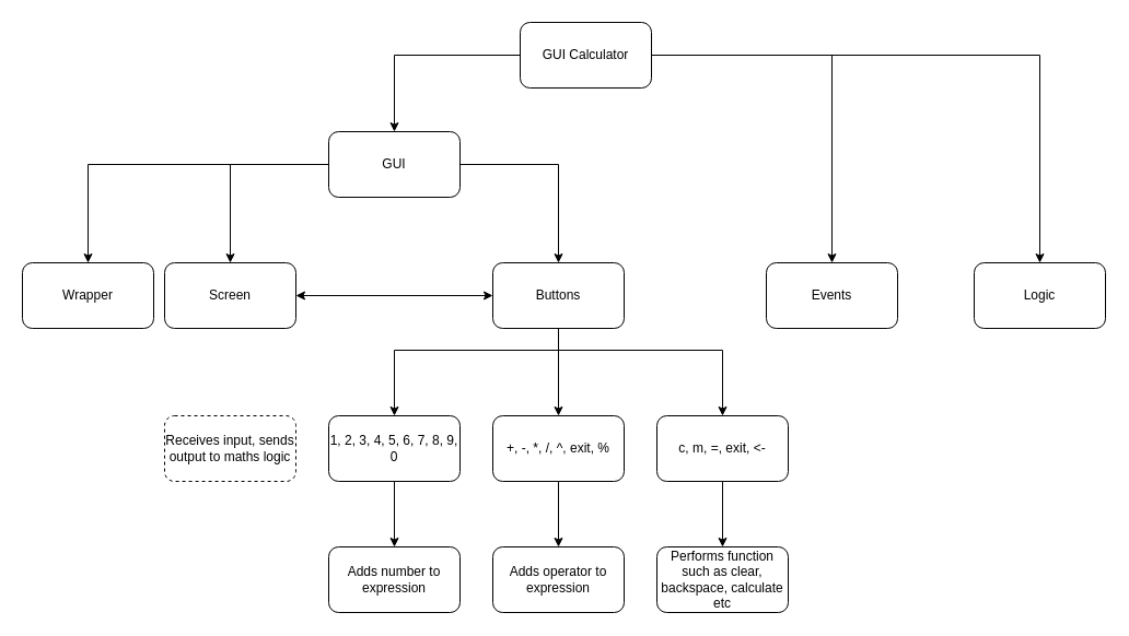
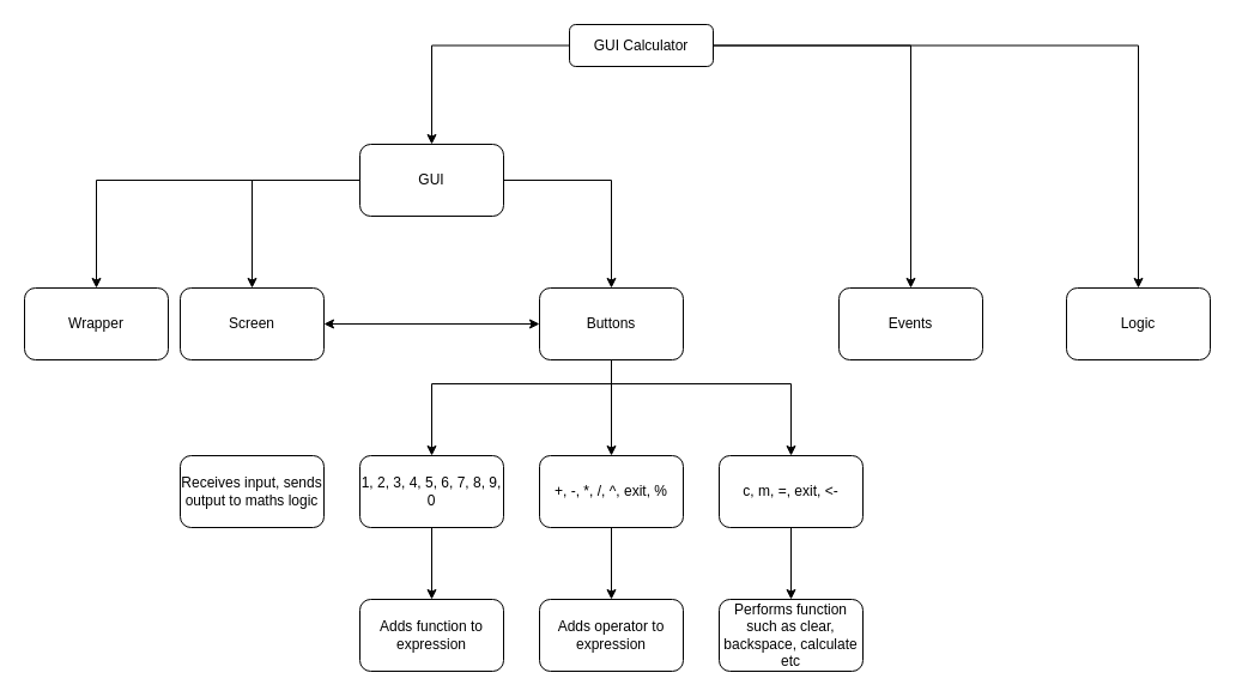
  <mxCell id="0" />
  <mxCell id="1" parent="0" />
  <mxCell id="2" style="edgeStyle=orthogonalEdgeStyle;rounded=0;orthogonalLoop=1;jettySize=auto;html=1;entryX=0.5;entryY=0;entryDx=0;entryDy=0;" edge="1" parent="1" source="5" target="9"><mxGeometry relative="1" as="geometry" /></mxCell>
  <mxCell id="3" style="edgeStyle=orthogonalEdgeStyle;rounded=0;orthogonalLoop=1;jettySize=auto;html=1;entryX=0.5;entryY=0;entryDx=0;entryDy=0;" edge="1" parent="1" source="5" target="17"><mxGeometry relative="1" as="geometry" /></mxCell>
  <mxCell id="4" style="edgeStyle=orthogonalEdgeStyle;rounded=0;orthogonalLoop=1;jettySize=auto;html=1;" edge="1" parent="1" source="5" target="28"><mxGeometry relative="1" as="geometry" /></mxCell>
- <mxCell id="5" value="GUI Calculator" style="rounded=1;whiteSpace=wrap;html=1;" vertex="1" parent="1"><mxGeometry x="475" y="20" width="120" height="60" as="geometry" /></mxCell>
+ <mxCell id="5" value="GUI Calculator" style="rounded=1;whiteSpace=wrap;html=1;" vertex="1" parent="1"><mxGeometry x="475" y="20" width="120" height="35" as="geometry" /></mxCell>
  <mxCell id="6" style="edgeStyle=orthogonalEdgeStyle;rounded=0;orthogonalLoop=1;jettySize=auto;html=1;entryX=0.5;entryY=0;entryDx=0;entryDy=0;" edge="1" parent="1" source="9" target="10"><mxGeometry relative="1" as="geometry" /></mxCell>
  <mxCell id="7" style="edgeStyle=orthogonalEdgeStyle;rounded=0;orthogonalLoop=1;jettySize=auto;html=1;entryX=0.5;entryY=0;entryDx=0;entryDy=0;" edge="1" parent="1" source="9" target="11"><mxGeometry relative="1" as="geometry" /></mxCell>
  <mxCell id="8" style="edgeStyle=orthogonalEdgeStyle;rounded=0;orthogonalLoop=1;jettySize=auto;html=1;entryX=0.5;entryY=0;entryDx=0;entryDy=0;" edge="1" parent="1" source="9" target="16"><mxGeometry relative="1" as="geometry" /></mxCell>
  <mxCell id="9" value="GUI" style="rounded=1;whiteSpace=wrap;html=1;" vertex="1" parent="1"><mxGeometry x="300" y="120" width="120" height="60" as="geometry" /></mxCell>
  <mxCell id="10" value="Wrapper" style="rounded=1;whiteSpace=wrap;html=1;" vertex="1" parent="1"><mxGeometry x="20" y="240" width="120" height="60" as="geometry" /></mxCell>
  <mxCell id="11" value="Screen" style="rounded=1;whiteSpace=wrap;html=1;" vertex="1" parent="1"><mxGeometry x="150" y="240" width="120" height="60" as="geometry" /></mxCell>
  <mxCell id="12" style="edgeStyle=orthogonalEdgeStyle;rounded=0;orthogonalLoop=1;jettySize=auto;html=1;startArrow=classic;startFill=1;" edge="1" parent="1" source="16" target="11"><mxGeometry relative="1" as="geometry" /></mxCell>
  <mxCell id="13" style="edgeStyle=orthogonalEdgeStyle;rounded=0;orthogonalLoop=1;jettySize=auto;html=1;entryX=0.5;entryY=0;entryDx=0;entryDy=0;" edge="1" parent="1" source="16" target="19"><mxGeometry relative="1" as="geometry"><Array as="points"><mxPoint x="510" y="320" /><mxPoint x="360" y="320" /></Array></mxGeometry></mxCell>
  <mxCell id="14" style="edgeStyle=orthogonalEdgeStyle;rounded=0;orthogonalLoop=1;jettySize=auto;html=1;entryX=0.5;entryY=0;entryDx=0;entryDy=0;" edge="1" parent="1" source="16" target="21"><mxGeometry relative="1" as="geometry" /></mxCell>
  <mxCell id="15" style="edgeStyle=orthogonalEdgeStyle;rounded=0;orthogonalLoop=1;jettySize=auto;html=1;entryX=0.5;entryY=0;entryDx=0;entryDy=0;" edge="1" parent="1" source="16" target="23"><mxGeometry relative="1" as="geometry"><Array as="points"><mxPoint x="510" y="320" /><mxPoint x="660" y="320" /></Array></mxGeometry></mxCell>
  <mxCell id="16" value="Buttons" style="rounded=1;whiteSpace=wrap;html=1;" vertex="1" parent="1"><mxGeometry x="450" y="240" width="120" height="60" as="geometry" /></mxCell>
  <mxCell id="17" value="Events" style="rounded=1;whiteSpace=wrap;html=1;" vertex="1" parent="1"><mxGeometry x="700" y="240" width="120" height="60" as="geometry" /></mxCell>
  <mxCell id="18" style="edgeStyle=orthogonalEdgeStyle;rounded=0;orthogonalLoop=1;jettySize=auto;html=1;" edge="1" parent="1" source="19" target="24"><mxGeometry relative="1" as="geometry" /></mxCell>
  <mxCell id="19" value="1, 2, 3, 4, 5, 6, 7, 8, 9, 0" style="rounded=1;whiteSpace=wrap;html=1;" vertex="1" parent="1"><mxGeometry x="300" y="380" width="120" height="60" as="geometry" /></mxCell>
  <mxCell id="20" style="edgeStyle=orthogonalEdgeStyle;rounded=0;orthogonalLoop=1;jettySize=auto;html=1;entryX=0.5;entryY=0;entryDx=0;entryDy=0;" edge="1" parent="1" source="21" target="25"><mxGeometry relative="1" as="geometry" /></mxCell>
  <mxCell id="21" value="+, -, *, /, ^, exit, %" style="rounded=1;whiteSpace=wrap;html=1;" vertex="1" parent="1"><mxGeometry x="450" y="380" width="120" height="60" as="geometry" /></mxCell>
  <mxCell id="22" style="edgeStyle=orthogonalEdgeStyle;rounded=0;orthogonalLoop=1;jettySize=auto;html=1;entryX=0.5;entryY=0;entryDx=0;entryDy=0;" edge="1" parent="1" source="23" target="26"><mxGeometry relative="1" as="geometry" /></mxCell>
  <mxCell id="23" value="c, m, =, exit, &amp;lt;-" style="rounded=1;whiteSpace=wrap;html=1;" vertex="1" parent="1"><mxGeometry x="600" y="380" width="120" height="60" as="geometry" /></mxCell>
- <mxCell id="24" value="Adds number to expression" style="rounded=1;whiteSpace=wrap;html=1;" vertex="1" parent="1"><mxGeometry x="300" y="500" width="120" height="60" as="geometry" /></mxCell>
+ <mxCell id="24" value="Adds function to expression" style="rounded=1;whiteSpace=wrap;html=1;" vertex="1" parent="1"><mxGeometry x="300" y="500" width="120" height="60" as="geometry" /></mxCell>
  <mxCell id="25" value="Adds operator to expression" style="rounded=1;whiteSpace=wrap;html=1;" vertex="1" parent="1"><mxGeometry x="450" y="500" width="120" height="60" as="geometry" /></mxCell>
  <mxCell id="26" value="Performs function such as clear, backspace, calculate etc" style="rounded=1;whiteSpace=wrap;html=1;" vertex="1" parent="1"><mxGeometry x="600" y="500" width="120" height="60" as="geometry" /></mxCell>
- <mxCell id="27" value="Receives input, sends output to maths logic" style="rounded=1;whiteSpace=wrap;html=1;dashed=1;" vertex="1" parent="1"><mxGeometry x="150" y="380" width="120" height="60" as="geometry" /></mxCell>
+ <mxCell id="27" value="Receives input, sends output to maths logic" style="rounded=1;whiteSpace=wrap;html=1;" vertex="1" parent="1"><mxGeometry x="150" y="380" width="120" height="60" as="geometry" /></mxCell>
  <mxCell id="28" value="Logic" style="rounded=1;whiteSpace=wrap;html=1;" vertex="1" parent="1"><mxGeometry x="890" y="240" width="120" height="60" as="geometry" /></mxCell>
